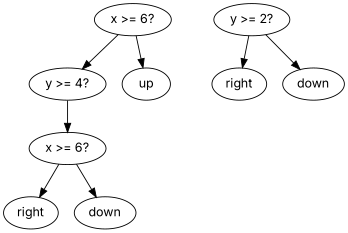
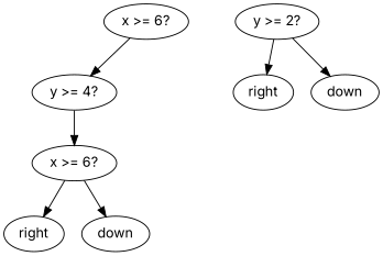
  digraph {
    fontname=Inter
    node [fontname=Inter]
    edge [fontname=Inter]
    n1 [label="x >= 6?"]
    n2 [label="y >= 4?"]
-   n3 [label=up]
    n4 [label="x >= 6?"]
    n5 [label="y >= 2?"]
    n6 [label=right]
    n7 [label=down]
    n8 [label=right]
    n9 [label=down]
    n1 -> n2
-   n1 -> n3
    n2 -> n4
    n4 -> n8
    n4 -> n9
    n5 -> n6
    n5 -> n7
  }
